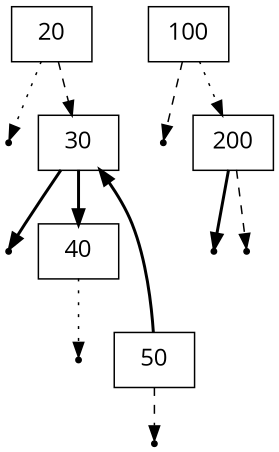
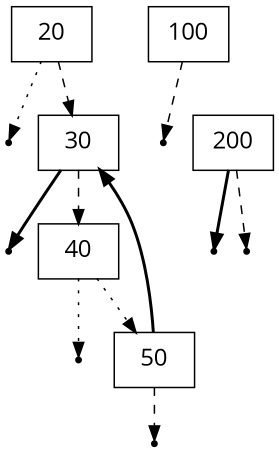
  digraph {
    fontname="Open Sans"
    node [fontname="Open Sans" fontsize=16 shape=point]
    edge [fontname="Open Sans" style=dotted]
    n1 [label="{20}" shape=record]
    null0
    n3 [label="{30}" shape=record]
    null1
    n5 [label="{40}" shape=record]
    null2
    n7 [label="{50}" shape=record]
    null3
    n9 [label="{100}" shape=record]
    null4
    n11 [label="{200}" shape=record]
    null5
    null6
    n1 -> null0
    n1 -> n3 [style=dashed]
    n3 -> null1 [style=bold]
-   n3 -> n5 [style=bold]
+   n3 -> n5 [style=dashed]
    n5 -> null2
+   n5 -> n7
    n7 -> n3 [style=bold]
    n7 -> null3 [style=dashed]
    n9 -> null4 [style=dashed]
-   n9 -> n11
    n11 -> null5 [style=bold]
    n11 -> null6 [style=dashed]
  }
